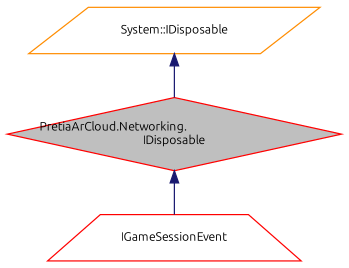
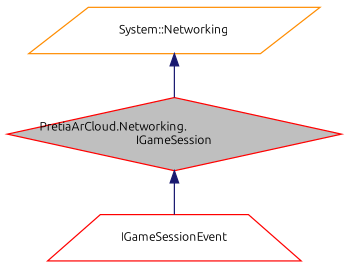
  digraph {
    fontname=Ubuntu
    node [color=red fillcolor=white fontname=Ubuntu fontsize=10 style=filled]
    edge [color=midnightblue dir=back fontname=Ubuntu fontsize=10 labelfontname=Helvetica labelfontsize=10 style=solid]
-   n1 [fillcolor=grey75 fontcolor=black height=0.2 label="PretiaArCloud.Networking.\lIDisposable" shape=diamond width=0.4]
+   n1 [fillcolor=grey75 fontcolor=black height=0.2 label="PretiaArCloud.Networking.\lIGameSession" shape=diamond width=0.4]
    n2 [height=0.2 label=IGameSessionEvent shape=trapezium width=0.4]
-   n3 [color=darkorange height=0.2 label="System::IDisposable" shape=parallelogram width=0.4]
+   n3 [color=darkorange height=0.2 label="System::Networking" shape=parallelogram width=0.4]
    n1 -> n2
    n3 -> n1
  }
